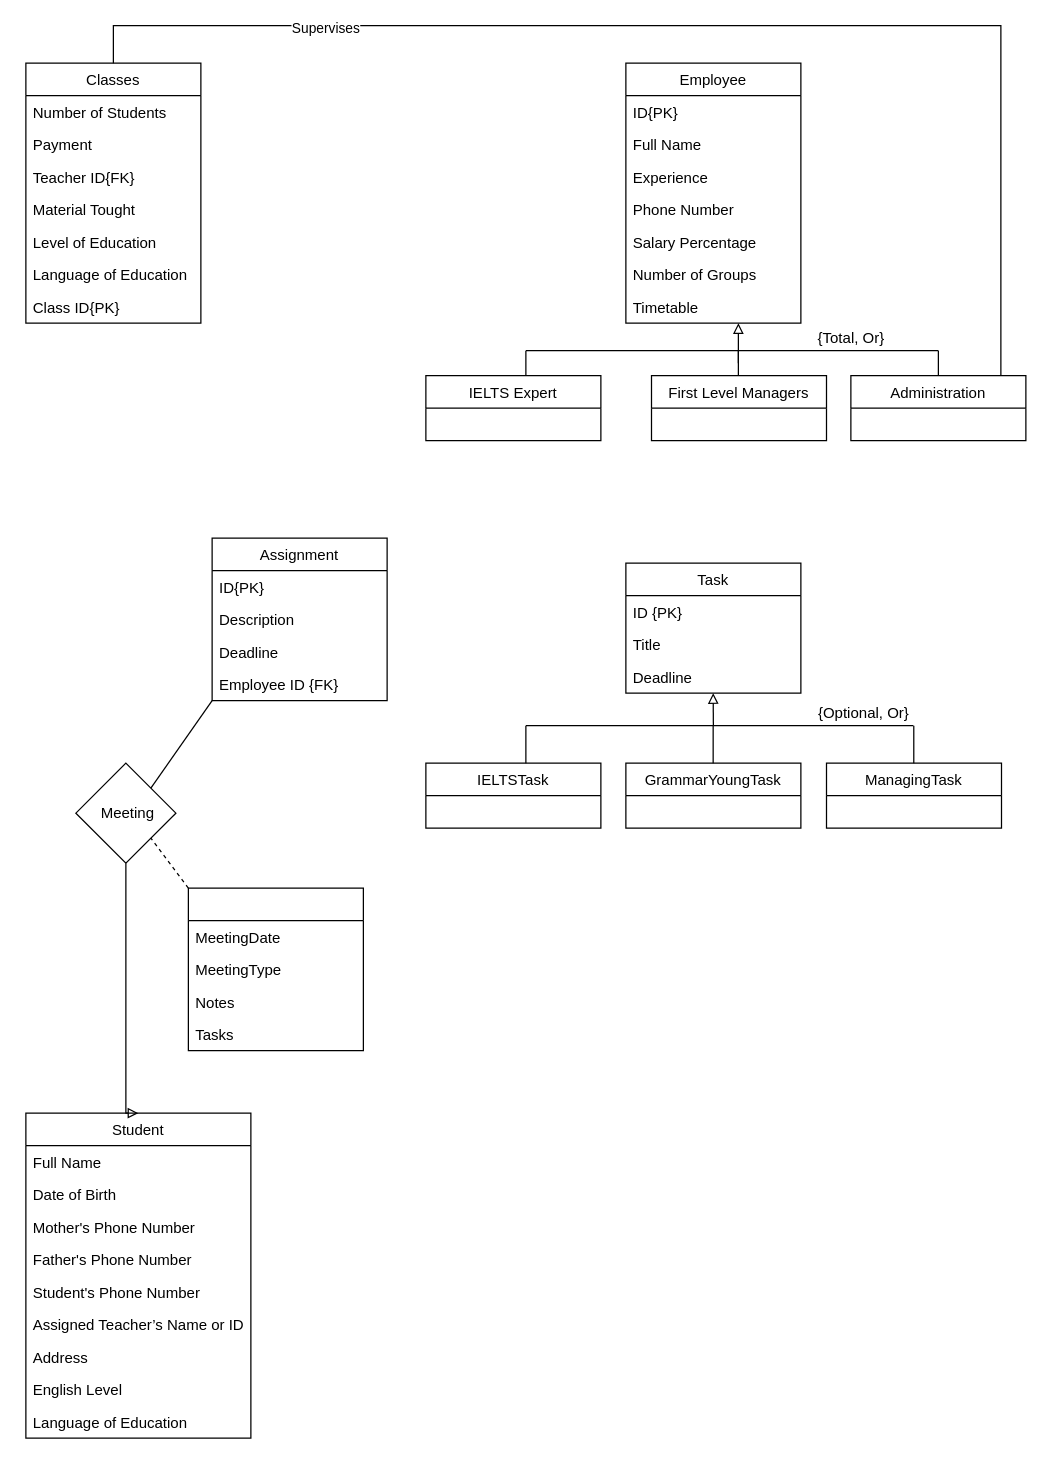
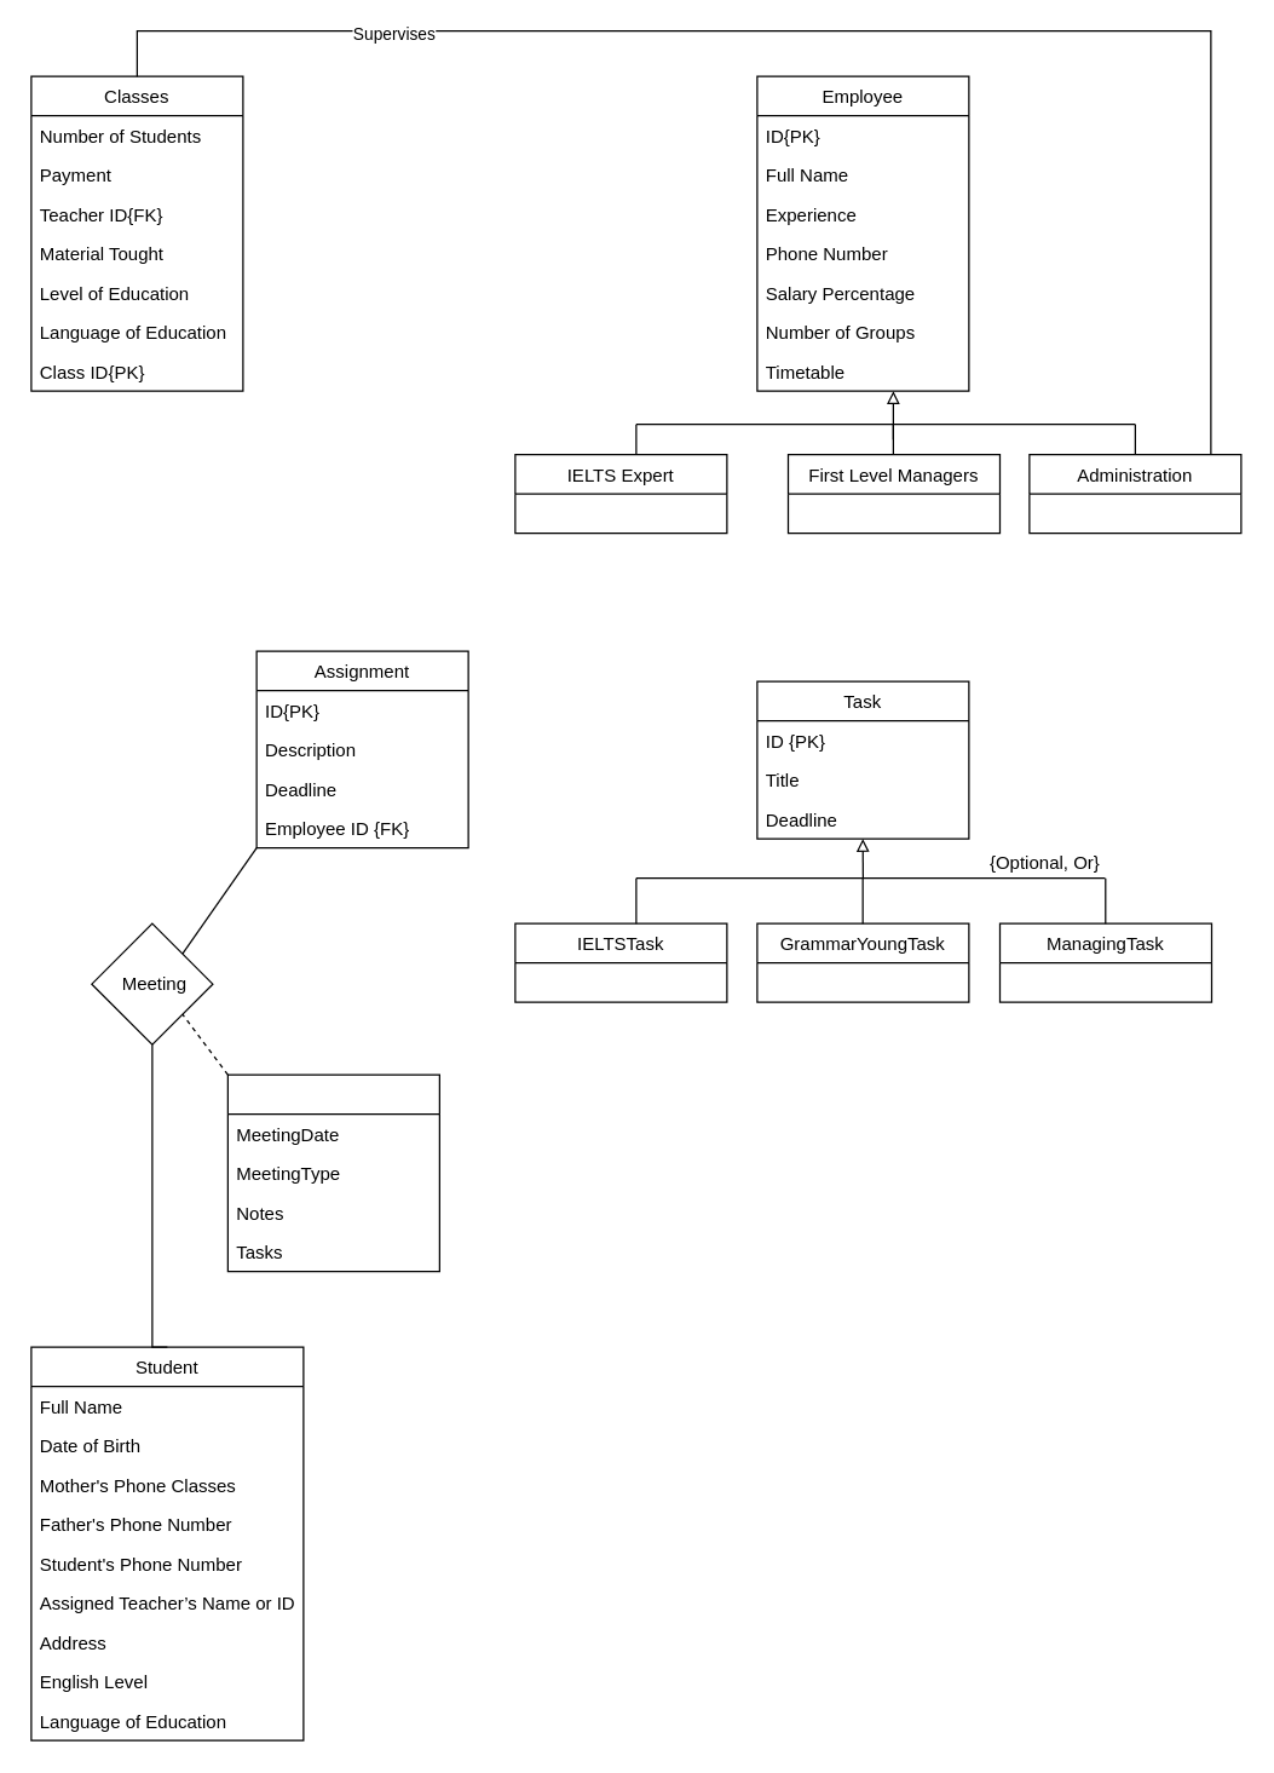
  <mxCell id="0" />
  <mxCell id="1" parent="0" />
  <mxCell id="2" value="Student" style="swimlane;fontStyle=0;childLayout=stackLayout;horizontal=1;startSize=26;fillColor=none;horizontalStack=0;resizeParent=1;resizeParentMax=0;resizeLast=0;collapsible=1;marginBottom=0;" vertex="1" parent="1"><mxGeometry x="20" y="890" width="180" height="260" as="geometry" /></mxCell>
  <mxCell id="3" value="Full Name" style="text;strokeColor=none;fillColor=none;align=left;verticalAlign=top;spacingLeft=4;spacingRight=4;overflow=hidden;rotatable=0;points=[[0,0.5],[1,0.5]];portConstraint=eastwest;" vertex="1" parent="2"><mxGeometry y="26" width="180" height="26" as="geometry" /></mxCell>
  <mxCell id="4" value="Date of Birth" style="text;strokeColor=none;fillColor=none;align=left;verticalAlign=top;spacingLeft=4;spacingRight=4;overflow=hidden;rotatable=0;points=[[0,0.5],[1,0.5]];portConstraint=eastwest;" vertex="1" parent="2"><mxGeometry y="52" width="180" height="26" as="geometry" /></mxCell>
- <mxCell id="5" value="Mother's Phone Number" style="text;strokeColor=none;fillColor=none;align=left;verticalAlign=top;spacingLeft=4;spacingRight=4;overflow=hidden;rotatable=0;points=[[0,0.5],[1,0.5]];portConstraint=eastwest;" vertex="1" parent="2"><mxGeometry y="78" width="180" height="26" as="geometry" /></mxCell>
+ <mxCell id="5" value="Mother's Phone Classes" style="text;strokeColor=none;fillColor=none;align=left;verticalAlign=top;spacingLeft=4;spacingRight=4;overflow=hidden;rotatable=0;points=[[0,0.5],[1,0.5]];portConstraint=eastwest;" vertex="1" parent="2"><mxGeometry y="78" width="180" height="26" as="geometry" /></mxCell>
  <mxCell id="6" value="Father's Phone Number" style="text;strokeColor=none;fillColor=none;align=left;verticalAlign=top;spacingLeft=4;spacingRight=4;overflow=hidden;rotatable=0;points=[[0,0.5],[1,0.5]];portConstraint=eastwest;" vertex="1" parent="2"><mxGeometry y="104" width="180" height="26" as="geometry" /></mxCell>
  <mxCell id="7" value="Student's Phone Number" style="text;strokeColor=none;fillColor=none;align=left;verticalAlign=top;spacingLeft=4;spacingRight=4;overflow=hidden;rotatable=0;points=[[0,0.5],[1,0.5]];portConstraint=eastwest;" vertex="1" parent="2"><mxGeometry y="130" width="180" height="26" as="geometry" /></mxCell>
  <mxCell id="8" value="Assigned Teacher’s Name or ID " style="text;strokeColor=none;fillColor=none;align=left;verticalAlign=top;spacingLeft=4;spacingRight=4;overflow=hidden;rotatable=0;points=[[0,0.5],[1,0.5]];portConstraint=eastwest;" vertex="1" parent="2"><mxGeometry y="156" width="180" height="26" as="geometry" /></mxCell>
  <mxCell id="9" value="Address" style="text;strokeColor=none;fillColor=none;align=left;verticalAlign=top;spacingLeft=4;spacingRight=4;overflow=hidden;rotatable=0;points=[[0,0.5],[1,0.5]];portConstraint=eastwest;" vertex="1" parent="2"><mxGeometry y="182" width="180" height="26" as="geometry" /></mxCell>
  <mxCell id="10" value="English Level" style="text;strokeColor=none;fillColor=none;align=left;verticalAlign=top;spacingLeft=4;spacingRight=4;overflow=hidden;rotatable=0;points=[[0,0.5],[1,0.5]];portConstraint=eastwest;" vertex="1" parent="2"><mxGeometry y="208" width="180" height="26" as="geometry" /></mxCell>
  <mxCell id="11" value="Language of Education" style="text;strokeColor=none;fillColor=none;align=left;verticalAlign=top;spacingLeft=4;spacingRight=4;overflow=hidden;rotatable=0;points=[[0,0.5],[1,0.5]];portConstraint=eastwest;" vertex="1" parent="2"><mxGeometry y="234" width="180" height="26" as="geometry" /></mxCell>
  <mxCell id="12" value="IELTSTask" style="swimlane;fontStyle=0;childLayout=stackLayout;horizontal=1;startSize=26;fillColor=none;horizontalStack=0;resizeParent=1;resizeParentMax=0;resizeLast=0;collapsible=1;marginBottom=0;" vertex="1" parent="1"><mxGeometry x="340" y="610" width="140" height="52" as="geometry" /></mxCell>
  <mxCell id="13" value="GrammarYoungTask" style="swimlane;fontStyle=0;childLayout=stackLayout;horizontal=1;startSize=26;fillColor=none;horizontalStack=0;resizeParent=1;resizeParentMax=0;resizeLast=0;collapsible=1;marginBottom=0;" vertex="1" parent="1"><mxGeometry x="500" y="610" width="140" height="52" as="geometry" /></mxCell>
  <mxCell id="14" value="ManagingTask" style="swimlane;fontStyle=0;childLayout=stackLayout;horizontal=1;startSize=26;fillColor=none;horizontalStack=0;resizeParent=1;resizeParentMax=0;resizeLast=0;collapsible=1;marginBottom=0;" vertex="1" parent="1"><mxGeometry x="660.5" y="610" width="140" height="52" as="geometry" /></mxCell>
  <mxCell id="15" value="Task" style="swimlane;fontStyle=0;childLayout=stackLayout;horizontal=1;startSize=26;fillColor=none;horizontalStack=0;resizeParent=1;resizeParentMax=0;resizeLast=0;collapsible=1;marginBottom=0;" vertex="1" parent="1"><mxGeometry x="500" y="450" width="140" height="104" as="geometry" /></mxCell>
  <mxCell id="16" value="ID {PK}" style="text;strokeColor=none;fillColor=none;align=left;verticalAlign=top;spacingLeft=4;spacingRight=4;overflow=hidden;rotatable=0;points=[[0,0.5],[1,0.5]];portConstraint=eastwest;" vertex="1" parent="15"><mxGeometry y="26" width="140" height="26" as="geometry" /></mxCell>
  <mxCell id="17" value="Title" style="text;strokeColor=none;fillColor=none;align=left;verticalAlign=top;spacingLeft=4;spacingRight=4;overflow=hidden;rotatable=0;points=[[0,0.5],[1,0.5]];portConstraint=eastwest;" vertex="1" parent="15"><mxGeometry y="52" width="140" height="26" as="geometry" /></mxCell>
  <mxCell id="18" value="Deadline" style="text;strokeColor=none;fillColor=none;align=left;verticalAlign=top;spacingLeft=4;spacingRight=4;overflow=hidden;rotatable=0;points=[[0,0.5],[1,0.5]];portConstraint=eastwest;" vertex="1" parent="15"><mxGeometry y="78" width="140" height="26" as="geometry" /></mxCell>
  <mxCell id="19" value="Employee" style="swimlane;fontStyle=0;childLayout=stackLayout;horizontal=1;startSize=26;fillColor=none;horizontalStack=0;resizeParent=1;resizeParentMax=0;resizeLast=0;collapsible=1;marginBottom=0;" vertex="1" parent="1"><mxGeometry x="500" y="50" width="140" height="208" as="geometry" /></mxCell>
  <mxCell id="20" value="ID{PK}" style="text;strokeColor=none;fillColor=none;align=left;verticalAlign=top;spacingLeft=4;spacingRight=4;overflow=hidden;rotatable=0;points=[[0,0.5],[1,0.5]];portConstraint=eastwest;" vertex="1" parent="19"><mxGeometry y="26" width="140" height="26" as="geometry" /></mxCell>
  <mxCell id="21" value="Full Name" style="text;strokeColor=none;fillColor=none;align=left;verticalAlign=top;spacingLeft=4;spacingRight=4;overflow=hidden;rotatable=0;points=[[0,0.5],[1,0.5]];portConstraint=eastwest;" vertex="1" parent="19"><mxGeometry y="52" width="140" height="26" as="geometry" /></mxCell>
  <mxCell id="22" value="Experience" style="text;strokeColor=none;fillColor=none;align=left;verticalAlign=top;spacingLeft=4;spacingRight=4;overflow=hidden;rotatable=0;points=[[0,0.5],[1,0.5]];portConstraint=eastwest;" vertex="1" parent="19"><mxGeometry y="78" width="140" height="26" as="geometry" /></mxCell>
  <mxCell id="23" value="Phone Number" style="text;strokeColor=none;fillColor=none;align=left;verticalAlign=top;spacingLeft=4;spacingRight=4;overflow=hidden;rotatable=0;points=[[0,0.5],[1,0.5]];portConstraint=eastwest;" vertex="1" parent="19"><mxGeometry y="104" width="140" height="26" as="geometry" /></mxCell>
  <mxCell id="24" value="Salary Percentage" style="text;strokeColor=none;fillColor=none;align=left;verticalAlign=top;spacingLeft=4;spacingRight=4;overflow=hidden;rotatable=0;points=[[0,0.5],[1,0.5]];portConstraint=eastwest;" vertex="1" parent="19"><mxGeometry y="130" width="140" height="26" as="geometry" /></mxCell>
  <mxCell id="25" value="Number of Groups" style="text;strokeColor=none;fillColor=none;align=left;verticalAlign=top;spacingLeft=4;spacingRight=4;overflow=hidden;rotatable=0;points=[[0,0.5],[1,0.5]];portConstraint=eastwest;" vertex="1" parent="19"><mxGeometry y="156" width="140" height="26" as="geometry" /></mxCell>
  <mxCell id="26" value="Timetable" style="text;strokeColor=none;fillColor=none;align=left;verticalAlign=top;spacingLeft=4;spacingRight=4;overflow=hidden;rotatable=0;points=[[0,0.5],[1,0.5]];portConstraint=eastwest;" vertex="1" parent="19"><mxGeometry y="182" width="140" height="26" as="geometry" /></mxCell>
  <mxCell id="27" value="IELTS Expert" style="swimlane;fontStyle=0;childLayout=stackLayout;horizontal=1;startSize=26;fillColor=none;horizontalStack=0;resizeParent=1;resizeParentMax=0;resizeLast=0;collapsible=1;marginBottom=0;" vertex="1" parent="1"><mxGeometry x="340" y="300" width="140" height="52" as="geometry" /></mxCell>
  <mxCell id="28" value="Administration" style="swimlane;fontStyle=0;childLayout=stackLayout;horizontal=1;startSize=26;fillColor=none;horizontalStack=0;resizeParent=1;resizeParentMax=0;resizeLast=0;collapsible=1;marginBottom=0;" vertex="1" parent="1"><mxGeometry x="680" y="300" width="140" height="52" as="geometry" /></mxCell>
  <mxCell id="29" value="First Level Managers" style="swimlane;fontStyle=0;childLayout=stackLayout;horizontal=1;startSize=26;fillColor=none;horizontalStack=0;resizeParent=1;resizeParentMax=0;resizeLast=0;collapsible=1;marginBottom=0;" vertex="1" parent="1"><mxGeometry x="520.5" y="300" width="140" height="52" as="geometry" /></mxCell>
- <mxCell id="30" style="edgeStyle=orthogonalEdgeStyle;rounded=0;orthogonalLoop=1;jettySize=auto;html=1;entryX=0.5;entryY=0;entryDx=0;entryDy=0;endArrow=block;endFill=0;" edge="1" parent="1" source="31" target="2"><mxGeometry relative="1" as="geometry"><Array as="points"><mxPoint x="100" y="890" /></Array></mxGeometry></mxCell>
+ <mxCell id="30" style="edgeStyle=orthogonalEdgeStyle;rounded=0;orthogonalLoop=1;jettySize=auto;html=1;entryX=0.5;entryY=0;entryDx=0;entryDy=0;endArrow=none;endFill=0;" edge="1" parent="1" source="31" target="2"><mxGeometry relative="1" as="geometry"><Array as="points"><mxPoint x="100" y="890" /></Array></mxGeometry></mxCell>
  <mxCell id="31" value="&amp;nbsp;Meeting" style="rhombus;whiteSpace=wrap;html=1;" vertex="1" parent="1"><mxGeometry x="60" y="610" width="80" height="80" as="geometry" /></mxCell>
  <mxCell id="32" value="" style="swimlane;fontStyle=0;childLayout=stackLayout;horizontal=1;startSize=26;fillColor=none;horizontalStack=0;resizeParent=1;resizeParentMax=0;resizeLast=0;collapsible=1;marginBottom=0;" vertex="1" parent="1"><mxGeometry x="150" y="710" width="140" height="130" as="geometry" /></mxCell>
  <mxCell id="33" value="MeetingDate" style="text;strokeColor=none;fillColor=none;align=left;verticalAlign=top;spacingLeft=4;spacingRight=4;overflow=hidden;rotatable=0;points=[[0,0.5],[1,0.5]];portConstraint=eastwest;" vertex="1" parent="32"><mxGeometry y="26" width="140" height="26" as="geometry" /></mxCell>
  <mxCell id="34" value="MeetingType" style="text;strokeColor=none;fillColor=none;align=left;verticalAlign=top;spacingLeft=4;spacingRight=4;overflow=hidden;rotatable=0;points=[[0,0.5],[1,0.5]];portConstraint=eastwest;" vertex="1" parent="32"><mxGeometry y="52" width="140" height="26" as="geometry" /></mxCell>
  <mxCell id="35" value="Notes" style="text;strokeColor=none;fillColor=none;align=left;verticalAlign=top;spacingLeft=4;spacingRight=4;overflow=hidden;rotatable=0;points=[[0,0.5],[1,0.5]];portConstraint=eastwest;" vertex="1" parent="32"><mxGeometry y="78" width="140" height="26" as="geometry" /></mxCell>
  <mxCell id="36" value="Tasks" style="text;strokeColor=none;fillColor=none;align=left;verticalAlign=top;spacingLeft=4;spacingRight=4;overflow=hidden;rotatable=0;points=[[0,0.5],[1,0.5]];portConstraint=eastwest;" vertex="1" parent="32"><mxGeometry y="104" width="140" height="26" as="geometry" /></mxCell>
  <mxCell id="37" value="" style="endArrow=none;dashed=1;html=1;exitX=0;exitY=0;exitDx=0;exitDy=0;entryX=1;entryY=1;entryDx=0;entryDy=0;" edge="1" parent="1" source="32" target="31"><mxGeometry width="50" height="50" relative="1" as="geometry"><mxPoint x="40" y="710" as="sourcePoint" /><mxPoint x="90" y="660" as="targetPoint" /></mxGeometry></mxCell>
  <mxCell id="38" style="edgeStyle=orthogonalEdgeStyle;rounded=0;orthogonalLoop=1;jettySize=auto;html=1;endArrow=none;endFill=0;" edge="1" parent="1" source="40"><mxGeometry relative="1" as="geometry"><mxPoint x="800" y="300" as="targetPoint" /><Array as="points"><mxPoint x="90" y="20" /><mxPoint x="800" y="20" /></Array></mxGeometry></mxCell>
  <mxCell id="39" value="Supervises" style="edgeLabel;html=1;align=center;verticalAlign=middle;resizable=0;points=[];" vertex="1" connectable="0" parent="38"><mxGeometry x="-0.609" y="-1" relative="1" as="geometry"><mxPoint as="offset" /></mxGeometry></mxCell>
  <mxCell id="40" value="Classes" style="swimlane;fontStyle=0;childLayout=stackLayout;horizontal=1;startSize=26;fillColor=none;horizontalStack=0;resizeParent=1;resizeParentMax=0;resizeLast=0;collapsible=1;marginBottom=0;" vertex="1" parent="1"><mxGeometry x="20" y="50" width="140" height="208" as="geometry" /></mxCell>
  <mxCell id="41" value="Number of Students" style="text;strokeColor=none;fillColor=none;align=left;verticalAlign=top;spacingLeft=4;spacingRight=4;overflow=hidden;rotatable=0;points=[[0,0.5],[1,0.5]];portConstraint=eastwest;" vertex="1" parent="40"><mxGeometry y="26" width="140" height="26" as="geometry" /></mxCell>
  <mxCell id="42" value="Payment" style="text;strokeColor=none;fillColor=none;align=left;verticalAlign=top;spacingLeft=4;spacingRight=4;overflow=hidden;rotatable=0;points=[[0,0.5],[1,0.5]];portConstraint=eastwest;" vertex="1" parent="40"><mxGeometry y="52" width="140" height="26" as="geometry" /></mxCell>
  <mxCell id="43" value="Teacher ID{FK}" style="text;strokeColor=none;fillColor=none;align=left;verticalAlign=top;spacingLeft=4;spacingRight=4;overflow=hidden;rotatable=0;points=[[0,0.5],[1,0.5]];portConstraint=eastwest;" vertex="1" parent="40"><mxGeometry y="78" width="140" height="26" as="geometry" /></mxCell>
  <mxCell id="44" value="Material Tought" style="text;strokeColor=none;fillColor=none;align=left;verticalAlign=top;spacingLeft=4;spacingRight=4;overflow=hidden;rotatable=0;points=[[0,0.5],[1,0.5]];portConstraint=eastwest;" vertex="1" parent="40"><mxGeometry y="104" width="140" height="26" as="geometry" /></mxCell>
  <mxCell id="45" value="Level of Education" style="text;strokeColor=none;fillColor=none;align=left;verticalAlign=top;spacingLeft=4;spacingRight=4;overflow=hidden;rotatable=0;points=[[0,0.5],[1,0.5]];portConstraint=eastwest;" vertex="1" parent="40"><mxGeometry y="130" width="140" height="26" as="geometry" /></mxCell>
  <mxCell id="46" value="Language of Education" style="text;strokeColor=none;fillColor=none;align=left;verticalAlign=top;spacingLeft=4;spacingRight=4;overflow=hidden;rotatable=0;points=[[0,0.5],[1,0.5]];portConstraint=eastwest;" vertex="1" parent="40"><mxGeometry y="156" width="140" height="26" as="geometry" /></mxCell>
  <mxCell id="47" value="Class ID{PK}" style="text;strokeColor=none;fillColor=none;align=left;verticalAlign=top;spacingLeft=4;spacingRight=4;overflow=hidden;rotatable=0;points=[[0,0.5],[1,0.5]];portConstraint=eastwest;" vertex="1" parent="40"><mxGeometry y="182" width="140" height="26" as="geometry" /></mxCell>
  <mxCell id="48" value="Assignment" style="swimlane;fontStyle=0;childLayout=stackLayout;horizontal=1;startSize=26;fillColor=none;horizontalStack=0;resizeParent=1;resizeParentMax=0;resizeLast=0;collapsible=1;marginBottom=0;" vertex="1" parent="1"><mxGeometry x="169" y="430" width="140" height="130" as="geometry" /></mxCell>
  <mxCell id="49" value="ID{PK}" style="text;strokeColor=none;fillColor=none;align=left;verticalAlign=top;spacingLeft=4;spacingRight=4;overflow=hidden;rotatable=0;points=[[0,0.5],[1,0.5]];portConstraint=eastwest;" vertex="1" parent="48"><mxGeometry y="26" width="140" height="26" as="geometry" /></mxCell>
  <mxCell id="50" value="Description" style="text;strokeColor=none;fillColor=none;align=left;verticalAlign=top;spacingLeft=4;spacingRight=4;overflow=hidden;rotatable=0;points=[[0,0.5],[1,0.5]];portConstraint=eastwest;" vertex="1" parent="48"><mxGeometry y="52" width="140" height="26" as="geometry" /></mxCell>
  <mxCell id="51" value="Deadline" style="text;strokeColor=none;fillColor=none;align=left;verticalAlign=top;spacingLeft=4;spacingRight=4;overflow=hidden;rotatable=0;points=[[0,0.5],[1,0.5]];portConstraint=eastwest;" vertex="1" parent="48"><mxGeometry y="78" width="140" height="26" as="geometry" /></mxCell>
  <mxCell id="52" value="Employee ID {FK}" style="text;strokeColor=none;fillColor=none;align=left;verticalAlign=top;spacingLeft=4;spacingRight=4;overflow=hidden;rotatable=0;points=[[0,0.5],[1,0.5]];portConstraint=eastwest;" vertex="1" parent="48"><mxGeometry y="104" width="140" height="26" as="geometry" /></mxCell>
  <mxCell id="53" value="" style="endArrow=none;html=1;exitX=1;exitY=0;exitDx=0;exitDy=0;" edge="1" parent="1" source="31"><mxGeometry width="50" height="50" relative="1" as="geometry"><mxPoint x="-201" y="730" as="sourcePoint" /><mxPoint x="169" y="560" as="targetPoint" /></mxGeometry></mxCell>
  <mxCell id="54" value="" style="endArrow=none;html=1;" edge="1" parent="1"><mxGeometry width="50" height="50" relative="1" as="geometry"><mxPoint x="420" y="580" as="sourcePoint" /><mxPoint x="730" y="580" as="targetPoint" /></mxGeometry></mxCell>
  <mxCell id="55" value="" style="endArrow=none;html=1;" edge="1" parent="1"><mxGeometry width="50" height="50" relative="1" as="geometry"><mxPoint x="420" y="610" as="sourcePoint" /><mxPoint x="420" y="580" as="targetPoint" /></mxGeometry></mxCell>
  <mxCell id="56" value="" style="endArrow=none;html=1;" edge="1" parent="1"><mxGeometry width="50" height="50" relative="1" as="geometry"><mxPoint x="569.83" y="610" as="sourcePoint" /><mxPoint x="569.83" y="580" as="targetPoint" /></mxGeometry></mxCell>
  <mxCell id="57" value="" style="endArrow=none;html=1;" edge="1" parent="1"><mxGeometry width="50" height="50" relative="1" as="geometry"><mxPoint x="730.33" y="610" as="sourcePoint" /><mxPoint x="730.33" y="580" as="targetPoint" /></mxGeometry></mxCell>
  <mxCell id="58" value="" style="endArrow=block;html=1;endFill=0;" edge="1" parent="1"><mxGeometry width="50" height="50" relative="1" as="geometry"><mxPoint x="570" y="580" as="sourcePoint" /><mxPoint x="569.83" y="554" as="targetPoint" /></mxGeometry></mxCell>
  <mxCell id="59" value="{Optional, Or}" style="text;html=1;align=center;verticalAlign=middle;resizable=0;points=[];autosize=1;strokeColor=none;fillColor=none;" vertex="1" parent="1"><mxGeometry x="645" y="560" width="90" height="20" as="geometry" /></mxCell>
  <mxCell id="60" value="" style="endArrow=none;html=1;" edge="1" parent="1"><mxGeometry width="50" height="50" relative="1" as="geometry"><mxPoint x="420" y="280" as="sourcePoint" /><mxPoint x="750" y="280" as="targetPoint" /></mxGeometry></mxCell>
  <mxCell id="61" value="" style="endArrow=none;html=1;" edge="1" parent="1"><mxGeometry width="50" height="50" relative="1" as="geometry"><mxPoint x="420" y="300" as="sourcePoint" /><mxPoint x="420" y="280" as="targetPoint" /></mxGeometry></mxCell>
  <mxCell id="62" value="" style="endArrow=none;html=1;" edge="1" parent="1"><mxGeometry width="50" height="50" relative="1" as="geometry"><mxPoint x="590" y="300" as="sourcePoint" /><mxPoint x="590" y="280" as="targetPoint" /></mxGeometry></mxCell>
  <mxCell id="63" value="" style="endArrow=none;html=1;" edge="1" parent="1"><mxGeometry width="50" height="50" relative="1" as="geometry"><mxPoint x="750" y="300" as="sourcePoint" /><mxPoint x="750" y="280" as="targetPoint" /></mxGeometry></mxCell>
  <mxCell id="64" value="" style="endArrow=block;html=1;endFill=0;" edge="1" parent="1"><mxGeometry width="50" height="50" relative="1" as="geometry"><mxPoint x="590" y="290" as="sourcePoint" /><mxPoint x="590" y="258" as="targetPoint" /></mxGeometry></mxCell>
- <mxCell id="65" value="{Total, Or}" style="text;html=1;align=center;verticalAlign=middle;resizable=0;points=[];autosize=1;strokeColor=none;fillColor=none;" vertex="1" parent="1"><mxGeometry x="645" y="260" width="70" height="20" as="geometry" /></mxCell>
